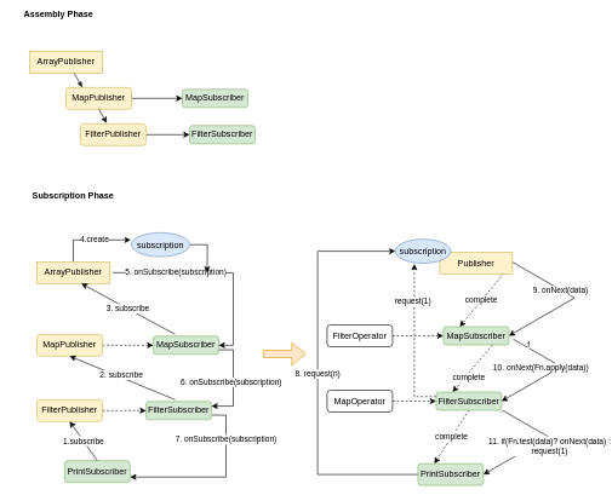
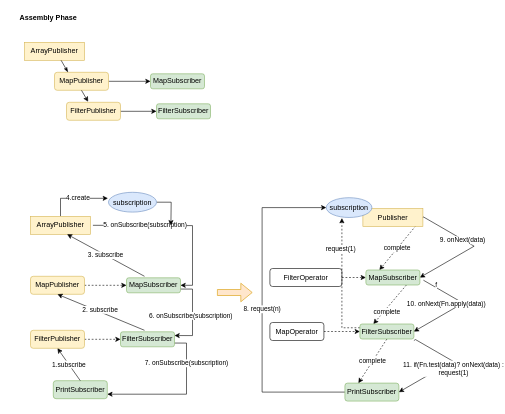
  <mxCell id="0" />
  <mxCell id="1" parent="0" />
  <mxCell id="2" value="ArrayPublisher" style="rounded=0;whiteSpace=wrap;html=1;fillColor=#fff2cc;strokeColor=#d6b656;" parent="1" vertex="1"><mxGeometry x="40" y="70" width="100" height="30" as="geometry" /></mxCell>
  <mxCell id="3" value="" style="edgeStyle=orthogonalEdgeStyle;rounded=0;orthogonalLoop=1;jettySize=auto;html=1;startArrow=none;startFill=0;endArrow=classic;endFill=1;" parent="1" source="4" target="10" edge="1"><mxGeometry relative="1" as="geometry" /></mxCell>
  <mxCell id="4" value="MapPublisher" style="rounded=1;whiteSpace=wrap;html=1;fillColor=#fff2cc;strokeColor=#d6b656;" parent="1" vertex="1"><mxGeometry x="90" y="120" width="90" height="30" as="geometry" /></mxCell>
  <mxCell id="5" value="" style="edgeStyle=orthogonalEdgeStyle;rounded=0;orthogonalLoop=1;jettySize=auto;html=1;startArrow=none;startFill=0;endArrow=classic;endFill=1;" parent="1" source="6" target="11" edge="1"><mxGeometry relative="1" as="geometry" /></mxCell>
  <mxCell id="6" value="FilterPublisher" style="rounded=1;whiteSpace=wrap;html=1;fillColor=#fff2cc;strokeColor=#d6b656;" parent="1" vertex="1"><mxGeometry x="110" y="170" width="90" height="30" as="geometry" /></mxCell>
  <mxCell id="7" value="" style="endArrow=classicThin;html=1;exitX=0.61;exitY=1;exitDx=0;exitDy=0;exitPerimeter=0;entryX=0.25;entryY=0;entryDx=0;entryDy=0;startArrow=none;startFill=0;endFill=1;" parent="1" source="2" target="4" edge="1"><mxGeometry width="50" height="50" relative="1" as="geometry"><mxPoint x="340" y="460" as="sourcePoint" /><mxPoint x="390" y="410" as="targetPoint" /></mxGeometry></mxCell>
  <mxCell id="8" value="" style="endArrow=classic;html=1;exitX=0.5;exitY=1;exitDx=0;exitDy=0;entryX=0.4;entryY=-0.033;entryDx=0;entryDy=0;entryPerimeter=0;startArrow=none;startFill=0;endFill=1;" parent="1" source="4" target="6" edge="1"><mxGeometry width="50" height="50" relative="1" as="geometry"><mxPoint x="111" y="120" as="sourcePoint" /><mxPoint x="122.5" y="140" as="targetPoint" /></mxGeometry></mxCell>
- <mxCell id="9" value="&lt;b&gt;Assembly Phase&lt;/b&gt;" style="text;html=1;strokeColor=none;fillColor=none;align=center;verticalAlign=middle;whiteSpace=wrap;rounded=0;" parent="1" vertex="1"><mxGeometry x="20" y="10" width="120" height="20" as="geometry" /></mxCell>
+ <mxCell id="9" value="&lt;b&gt;Assembly Phase&lt;/b&gt;" style="text;html=1;strokeColor=none;fillColor=none;align=center;verticalAlign=middle;whiteSpace=wrap;rounded=0;" parent="1" vertex="1"><mxGeometry x="20" y="20" width="120" height="20" as="geometry" /></mxCell>
  <mxCell id="10" value="MapSubscriber" style="whiteSpace=wrap;html=1;rounded=1;fillColor=#d5e8d4;strokeColor=#82b366;" parent="1" vertex="1"><mxGeometry x="250" y="122.5" width="90" height="25" as="geometry" /></mxCell>
  <mxCell id="11" value="FilterSubscriber" style="whiteSpace=wrap;html=1;rounded=1;fillColor=#d5e8d4;strokeColor=#82b366;" parent="1" vertex="1"><mxGeometry x="260" y="172.5" width="90" height="25" as="geometry" /></mxCell>
  <mxCell id="12" style="edgeStyle=orthogonalEdgeStyle;rounded=0;orthogonalLoop=1;jettySize=auto;html=1;entryX=1;entryY=0.5;entryDx=0;entryDy=0;" edge="1" parent="1" target="29"><mxGeometry relative="1" as="geometry"><mxPoint x="154" y="375" as="sourcePoint" /><mxPoint x="264" y="454" as="targetPoint" /></mxGeometry></mxCell>
  <mxCell id="13" value="5. onSubscribe(subscription)" style="edgeLabel;html=1;align=center;verticalAlign=middle;resizable=0;points=[];" vertex="1" connectable="0" parent="12"><mxGeometry x="-0.608" y="2" relative="1" as="geometry"><mxPoint x="30" as="offset" /></mxGeometry></mxCell>
  <mxCell id="14" style="edgeStyle=orthogonalEdgeStyle;rounded=0;orthogonalLoop=1;jettySize=auto;html=1;exitX=0.5;exitY=0;exitDx=0;exitDy=0;entryX=-0.012;entryY=0.303;entryDx=0;entryDy=0;entryPerimeter=0;" edge="1" parent="1" source="16" target="53"><mxGeometry relative="1" as="geometry" /></mxCell>
  <mxCell id="15" value="4.create" style="edgeLabel;html=1;align=center;verticalAlign=middle;resizable=0;points=[];" vertex="1" connectable="0" parent="14"><mxGeometry x="0.082" relative="1" as="geometry"><mxPoint as="offset" /></mxGeometry></mxCell>
  <mxCell id="16" value="ArrayPublisher" style="rounded=0;whiteSpace=wrap;html=1;fillColor=#fff2cc;strokeColor=#d6b656;" parent="1" vertex="1"><mxGeometry x="50" y="360" width="100" height="30" as="geometry" /></mxCell>
  <mxCell id="17" value="" style="edgeStyle=orthogonalEdgeStyle;rounded=0;orthogonalLoop=1;jettySize=auto;html=1;startArrow=none;startFill=0;endArrow=classic;endFill=1;dashed=1;" parent="1" source="18" target="29" edge="1"><mxGeometry relative="1" as="geometry" /></mxCell>
  <mxCell id="18" value="MapPublisher" style="rounded=1;whiteSpace=wrap;html=1;fillColor=#fff2cc;strokeColor=#d6b656;" parent="1" vertex="1"><mxGeometry x="50" y="460" width="90" height="30" as="geometry" /></mxCell>
  <mxCell id="19" value="" style="edgeStyle=orthogonalEdgeStyle;rounded=0;orthogonalLoop=1;jettySize=auto;html=1;startArrow=none;startFill=0;endArrow=classic;endFill=1;dashed=1;" parent="1" source="20" target="32" edge="1"><mxGeometry relative="1" as="geometry" /></mxCell>
  <mxCell id="20" value="FilterPublisher" style="rounded=1;whiteSpace=wrap;html=1;fillColor=#fff2cc;strokeColor=#d6b656;" parent="1" vertex="1"><mxGeometry x="50" y="550" width="90" height="30" as="geometry" /></mxCell>
  <mxCell id="21" value="PrintSubscriber" style="rounded=1;whiteSpace=wrap;html=1;fillColor=#d5e8d4;strokeColor=#82b366;" parent="1" vertex="1"><mxGeometry x="88" y="634" width="90" height="30" as="geometry" /></mxCell>
  <mxCell id="22" value="3. subscribe" style="endArrow=none;html=1;exitX=0.61;exitY=1;exitDx=0;exitDy=0;exitPerimeter=0;startArrow=classic;startFill=1;endFill=0;" parent="1" source="16" edge="1"><mxGeometry width="50" height="50" relative="1" as="geometry"><mxPoint x="350" y="750" as="sourcePoint" /><mxPoint x="240" y="460" as="targetPoint" /></mxGeometry></mxCell>
  <mxCell id="23" value="" style="endArrow=none;html=1;exitX=0.5;exitY=1;exitDx=0;exitDy=0;startArrow=classic;startFill=1;endFill=0;" parent="1" source="18" edge="1"><mxGeometry width="50" height="50" relative="1" as="geometry"><mxPoint x="41" y="420" as="sourcePoint" /><mxPoint x="240" y="550" as="targetPoint" /></mxGeometry></mxCell>
  <mxCell id="24" value="2. subscribe" style="edgeLabel;html=1;align=center;verticalAlign=middle;resizable=0;points=[];" vertex="1" connectable="0" parent="23"><mxGeometry x="-0.049" y="3" relative="1" as="geometry"><mxPoint as="offset" /></mxGeometry></mxCell>
  <mxCell id="25" value="1.subscribe" style="endArrow=none;html=1;exitX=0.5;exitY=1;exitDx=0;exitDy=0;entryX=0.5;entryY=0;entryDx=0;entryDy=0;endFill=0;startArrow=classic;startFill=1;" parent="1" source="20" target="21" edge="1"><mxGeometry width="50" height="50" relative="1" as="geometry"><mxPoint x="75" y="512" as="sourcePoint" /><mxPoint x="86" y="531.01" as="targetPoint" /></mxGeometry></mxCell>
- <mxCell id="26" value="Subscription Phase" style="text;html=1;strokeColor=none;fillColor=none;align=center;verticalAlign=middle;whiteSpace=wrap;rounded=0;fontStyle=1" parent="1" vertex="1"><mxGeometry x="40" y="259" width="120" height="20" as="geometry" /></mxCell>
  <mxCell id="27" style="edgeStyle=orthogonalEdgeStyle;rounded=0;orthogonalLoop=1;jettySize=auto;html=1;exitX=1;exitY=0.75;exitDx=0;exitDy=0;entryX=1;entryY=0.25;entryDx=0;entryDy=0;" edge="1" parent="1" source="29" target="32"><mxGeometry relative="1" as="geometry" /></mxCell>
  <mxCell id="28" value="6. onSubscribe(subscription)" style="edgeLabel;html=1;align=center;verticalAlign=middle;resizable=0;points=[];" vertex="1" connectable="0" parent="27"><mxGeometry x="-0.001" y="-4" relative="1" as="geometry"><mxPoint as="offset" /></mxGeometry></mxCell>
  <mxCell id="29" value="MapSubscriber" style="whiteSpace=wrap;html=1;rounded=1;fillColor=#d5e8d4;strokeColor=#82b366;" parent="1" vertex="1"><mxGeometry x="210" y="462.5" width="90" height="25" as="geometry" /></mxCell>
  <mxCell id="30" style="edgeStyle=orthogonalEdgeStyle;rounded=0;orthogonalLoop=1;jettySize=auto;html=1;exitX=1;exitY=0.75;exitDx=0;exitDy=0;entryX=1;entryY=0.75;entryDx=0;entryDy=0;" edge="1" parent="1" source="32" target="21"><mxGeometry relative="1" as="geometry" /></mxCell>
  <mxCell id="31" value="7. onSubscribe(subscription)" style="edgeLabel;html=1;align=center;verticalAlign=middle;resizable=0;points=[];" vertex="1" connectable="0" parent="30"><mxGeometry x="-0.553" y="-1" relative="1" as="geometry"><mxPoint as="offset" /></mxGeometry></mxCell>
  <mxCell id="32" value="FilterSubscriber" style="whiteSpace=wrap;html=1;rounded=1;fillColor=#d5e8d4;strokeColor=#82b366;" parent="1" vertex="1"><mxGeometry x="200" y="552.5" width="90" height="25" as="geometry" /></mxCell>
  <mxCell id="33" value="complete" style="rounded=0;orthogonalLoop=1;jettySize=auto;html=1;exitX=0.88;exitY=0.967;exitDx=0;exitDy=0;dashed=1;exitPerimeter=0;entryX=0.25;entryY=0;entryDx=0;entryDy=0;" edge="1" parent="1" source="34" target="43"><mxGeometry relative="1" as="geometry" /></mxCell>
  <mxCell id="34" value="Publisher" style="rounded=0;whiteSpace=wrap;html=1;fillColor=#fff2cc;strokeColor=#d6b656;" parent="1" vertex="1"><mxGeometry x="604" y="347" width="100" height="30" as="geometry" /></mxCell>
  <mxCell id="35" value="" style="edgeStyle=orthogonalEdgeStyle;rounded=0;orthogonalLoop=1;jettySize=auto;html=1;startArrow=none;startFill=0;endArrow=classic;endFill=1;dashed=1;" parent="1" source="36" target="43" edge="1"><mxGeometry relative="1" as="geometry" /></mxCell>
- <mxCell id="36" value="FilterOperator" style="rounded=1;whiteSpace=wrap;html=1;" parent="1" vertex="1"><mxGeometry x="449" y="447" width="90" height="30" as="geometry" /></mxCell>
+ <mxCell id="36" value="FilterOperator" style="rounded=1;whiteSpace=wrap;html=1;" parent="1" vertex="1"><mxGeometry x="449" y="447" width="120" height="30" as="geometry" /></mxCell>
  <mxCell id="37" value="" style="edgeStyle=orthogonalEdgeStyle;rounded=0;orthogonalLoop=1;jettySize=auto;html=1;startArrow=none;startFill=0;endArrow=classic;endFill=1;dashed=1;" parent="1" source="38" target="47" edge="1"><mxGeometry relative="1" as="geometry" /></mxCell>
  <mxCell id="38" value="MapOperator" style="rounded=1;whiteSpace=wrap;html=1;" parent="1" vertex="1"><mxGeometry x="449" y="537" width="90" height="30" as="geometry" /></mxCell>
  <mxCell id="39" value="8. request(n)" style="edgeStyle=orthogonalEdgeStyle;rounded=0;orthogonalLoop=1;jettySize=auto;html=1;exitX=0;exitY=0.5;exitDx=0;exitDy=0;entryX=0;entryY=0.5;entryDx=0;entryDy=0;" edge="1" parent="1" source="40" target="54"><mxGeometry relative="1" as="geometry"><Array as="points"><mxPoint x="436" y="653" /><mxPoint x="436" y="346" /></Array></mxGeometry></mxCell>
  <mxCell id="40" value="PrintSubscriber" style="rounded=1;whiteSpace=wrap;html=1;fillColor=#d5e8d4;strokeColor=#82b366;" parent="1" vertex="1"><mxGeometry x="574" y="638" width="90" height="30" as="geometry" /></mxCell>
  <mxCell id="41" value="9. onNext(data)" style="edgeStyle=isometricEdgeStyle;rounded=0;orthogonalLoop=1;jettySize=auto;html=1;exitX=1;exitY=0.5;exitDx=0;exitDy=0;entryX=1;entryY=0.5;entryDx=0;entryDy=0;startArrow=classic;startFill=1;endArrow=none;endFill=0;" parent="1" source="43" target="34" edge="1"><mxGeometry x="0.255" relative="1" as="geometry"><Array as="points"><mxPoint x="781" y="405" /><mxPoint x="749" y="387" /></Array><mxPoint y="1" as="offset" /></mxGeometry></mxCell>
  <mxCell id="42" value="complete" style="rounded=0;orthogonalLoop=1;jettySize=auto;html=1;exitX=0.75;exitY=1;exitDx=0;exitDy=0;entryX=0.25;entryY=0;entryDx=0;entryDy=0;dashed=1;" edge="1" parent="1" source="43" target="47"><mxGeometry x="0.291" y="4" relative="1" as="geometry"><mxPoint as="offset" /></mxGeometry></mxCell>
  <mxCell id="43" value="MapSubscriber" style="whiteSpace=wrap;html=1;rounded=1;fillColor=#d5e8d4;strokeColor=#82b366;" parent="1" vertex="1"><mxGeometry x="609" y="449.5" width="90" height="25" as="geometry" /></mxCell>
  <mxCell id="44" style="edgeStyle=orthogonalEdgeStyle;rounded=0;orthogonalLoop=1;jettySize=auto;html=1;exitX=0;exitY=0.25;exitDx=0;exitDy=0;entryX=0.342;entryY=1.03;entryDx=0;entryDy=0;entryPerimeter=0;dashed=1;" edge="1" parent="1" source="47" target="54"><mxGeometry relative="1" as="geometry" /></mxCell>
  <mxCell id="45" value="request(1)" style="edgeLabel;html=1;align=center;verticalAlign=middle;resizable=0;points=[];" vertex="1" connectable="0" parent="44"><mxGeometry x="0.511" y="2" relative="1" as="geometry"><mxPoint as="offset" /></mxGeometry></mxCell>
  <mxCell id="46" value="complete" style="rounded=0;orthogonalLoop=1;jettySize=auto;html=1;exitX=0.5;exitY=1;exitDx=0;exitDy=0;entryX=0.25;entryY=0;entryDx=0;entryDy=0;dashed=1;" edge="1" parent="1" source="47" target="40"><mxGeometry relative="1" as="geometry" /></mxCell>
  <mxCell id="47" value="FilterSubscriber" style="whiteSpace=wrap;html=1;rounded=1;fillColor=#d5e8d4;strokeColor=#82b366;" parent="1" vertex="1"><mxGeometry x="599" y="539.5" width="90" height="25" as="geometry" /></mxCell>
  <mxCell id="48" value="" style="shape=flexArrow;endArrow=classic;html=1;fillColor=#ffe6cc;strokeColor=#d79b00;" parent="1" edge="1"><mxGeometry width="50" height="50" relative="1" as="geometry"><mxPoint x="361" y="487" as="sourcePoint" /><mxPoint x="420" y="487" as="targetPoint" /></mxGeometry></mxCell>
  <mxCell id="49" value="10. onNext(Fn.apply(data))" style="edgeStyle=isometricEdgeStyle;rounded=0;orthogonalLoop=1;jettySize=auto;html=1;exitX=1;exitY=0.5;exitDx=0;exitDy=0;entryX=1;entryY=0.5;entryDx=0;entryDy=0;startArrow=classic;startFill=1;endArrow=none;endFill=0;" parent="1" source="47" edge="1"><mxGeometry x="-0.189" y="13" relative="1" as="geometry"><mxPoint x="699" y="567" as="sourcePoint" /><mxPoint x="704" y="467" as="targetPoint" /><Array as="points"><mxPoint x="749" y="492" /></Array><mxPoint as="offset" /></mxGeometry></mxCell>
  <mxCell id="50" value="f" style="edgeLabel;html=1;align=center;verticalAlign=middle;resizable=0;points=[];" vertex="1" connectable="0" parent="49"><mxGeometry x="0.736" y="-3" relative="1" as="geometry"><mxPoint as="offset" /></mxGeometry></mxCell>
  <mxCell id="51" value="11. if(Fn.test(data)? onNext(data) : &lt;br&gt;request(1)" style="edgeStyle=isometricEdgeStyle;rounded=0;orthogonalLoop=1;jettySize=auto;html=1;exitX=1;exitY=0.5;exitDx=0;exitDy=0;startArrow=classic;startFill=1;endArrow=none;endFill=0;" parent="1" source="40" edge="1"><mxGeometry x="0.103" y="-12" relative="1" as="geometry"><mxPoint x="669" y="647" as="sourcePoint" /><mxPoint x="689" y="567" as="targetPoint" /><Array as="points"><mxPoint x="729" y="587" /></Array><mxPoint as="offset" /></mxGeometry></mxCell>
  <mxCell id="52" style="edgeStyle=orthogonalEdgeStyle;rounded=0;orthogonalLoop=1;jettySize=auto;html=1;exitX=1;exitY=0.5;exitDx=0;exitDy=0;" edge="1" parent="1" source="53"><mxGeometry relative="1" as="geometry"><mxPoint x="284" y="375" as="targetPoint" /></mxGeometry></mxCell>
  <mxCell id="53" value="subscription" style="ellipse;whiteSpace=wrap;html=1;fillColor=#dae8fc;strokeColor=#6c8ebf;" vertex="1" parent="1"><mxGeometry x="180" y="320" width="80" height="33" as="geometry" /></mxCell>
  <mxCell id="54" value="subscription" style="ellipse;whiteSpace=wrap;html=1;fillColor=#dae8fc;strokeColor=#6c8ebf;" vertex="1" parent="1"><mxGeometry x="543" y="329" width="76" height="33" as="geometry" /></mxCell>
